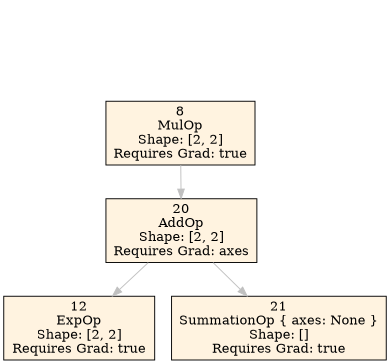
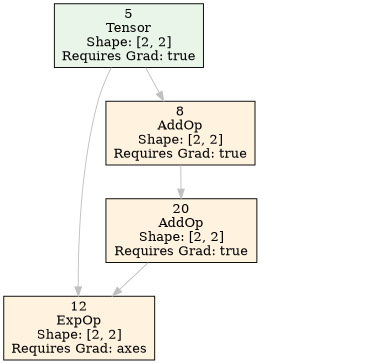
  digraph {
    rankdir=TB
    node [fillcolor="#FFF3E0" shape=box style=filled]
    edge [color=gray]
-   n1 [label="21\nSummationOp { axes: None }\nShape: []\nRequires Grad: true"]
-   n2 [label="20\nAddOp\nShape: [2, 2]\nRequires Grad: axes"]
-   n3 [label="12\nExpOp\nShape: [2, 2]\nRequires Grad: true"]
-   n4 [label="8\nMulOp\nShape: [2, 2]\nRequires Grad: true"]
-   n2 -> n1
+   n2 [label="20\nAddOp\nShape: [2, 2]\nRequires Grad: true"]
+   n3 [label="12\nExpOp\nShape: [2, 2]\nRequires Grad: axes"]
+   n4 [label="8\nAddOp\nShape: [2, 2]\nRequires Grad: true"]
+   n5 [fillcolor="#E8F5E8" label="5\nTensor\nShape: [2, 2]\nRequires Grad: true"]
    n2 -> n3
    n4 -> n2
+   n5 -> n3
+   n5 -> n4
  }
